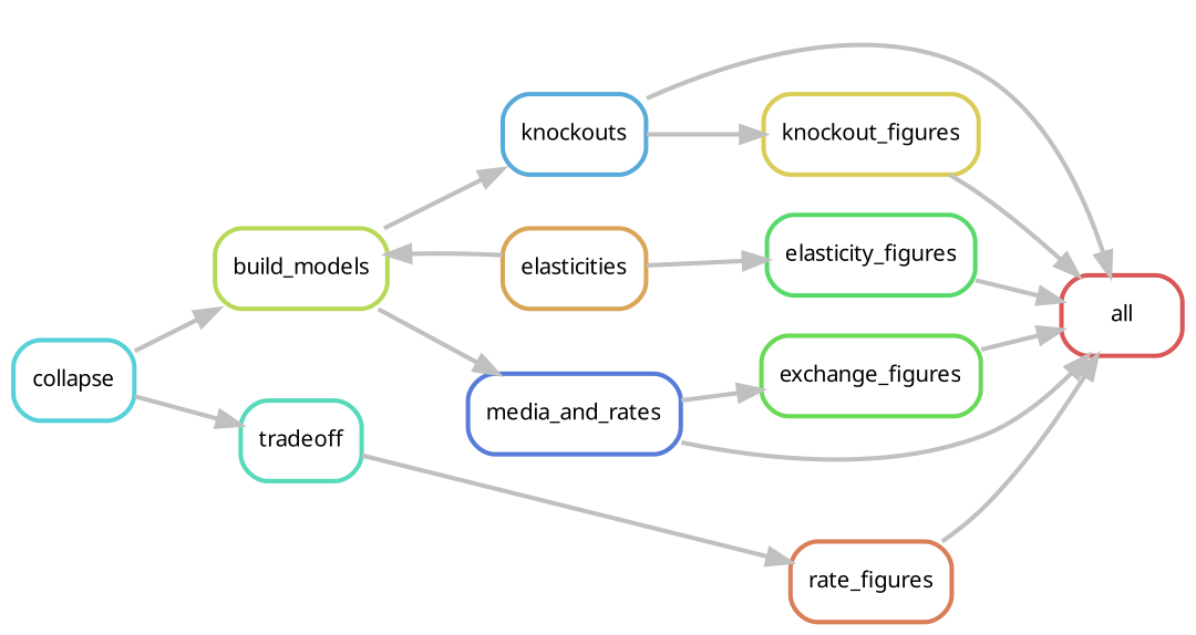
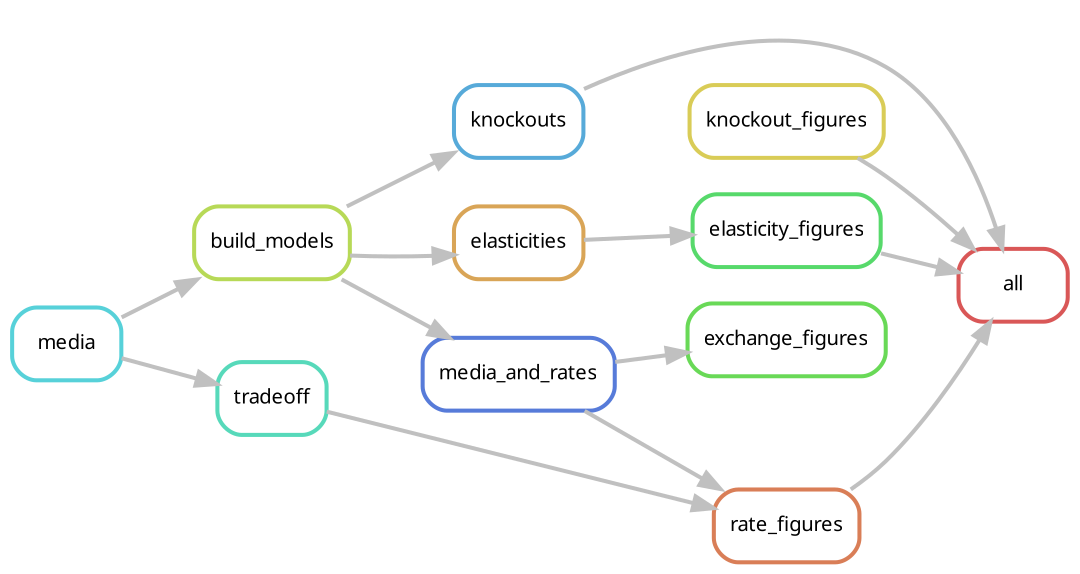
  digraph {
    bgcolor=white
    rankdir=LR
    node [fontname=sans fontsize=10 penwidth=2 shape=box style=rounded]
    edge [color=grey penwidth=2]
    n1 [color="0.00 0.6 0.85" label=all]
    n2 [color="0.62 0.6 0.85" label=media_and_rates]
    n3 [color="0.31 0.6 0.85" label=exchange_figures]
    n4 [color="0.21 0.6 0.85" label=build_models]
    n5 [color="0.56 0.6 0.85" label=knockouts]
    n6 [color="0.10 0.6 0.85" label=elasticities]
    n7 [color="0.15 0.6 0.85" label=knockout_figures]
    n8 [color="0.46 0.6 0.85" label=tradeoff]
    n9 [color="0.05 0.6 0.85" label=rate_figures]
    n10 [color="0.36 0.6 0.85" label=elasticity_figures]
-   n11 [color="0.51 0.6 0.85" label=collapse]
-   n2 -> n1
+   n11 [color="0.51 0.6 0.85" label=media]
+   n2 -> n9
    n2 -> n3
-   n3 -> n1
    n4 -> n2
    n4 -> n5
-   n6 -> n4
+   n4 -> n6
    n5 -> n1
-   n5 -> n7
    n6 -> n10
    n7 -> n1
    n8 -> n9
    n9 -> n1
    n10 -> n1
    n11 -> n4
    n11 -> n8
  }
